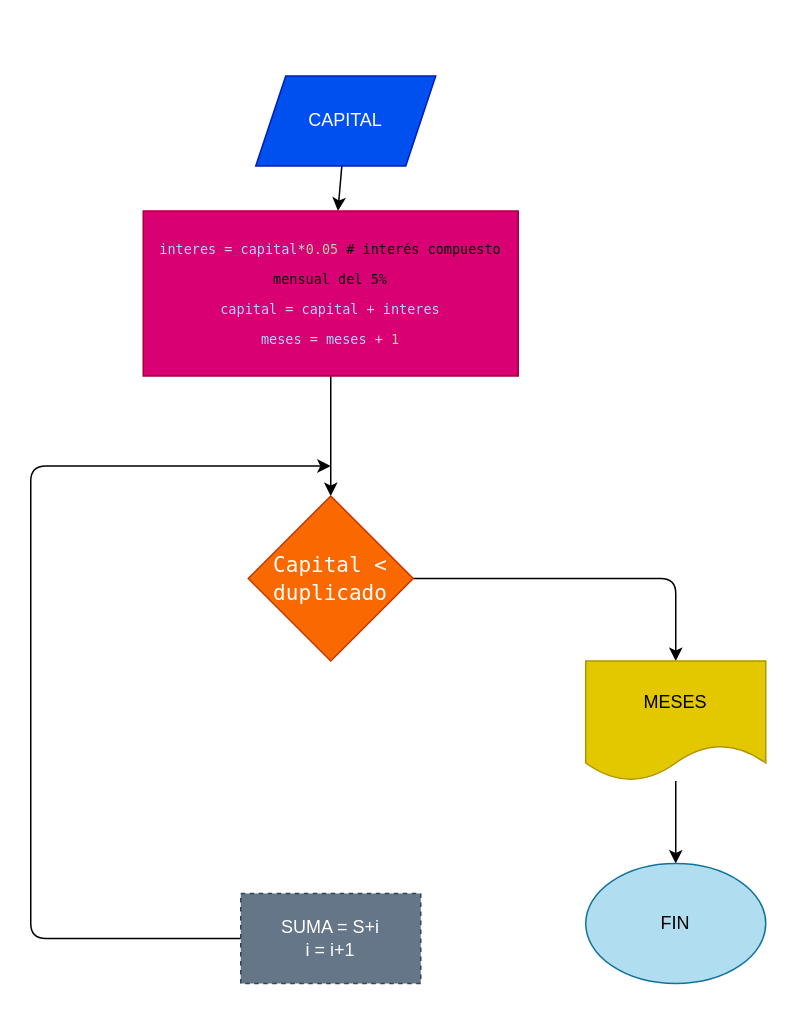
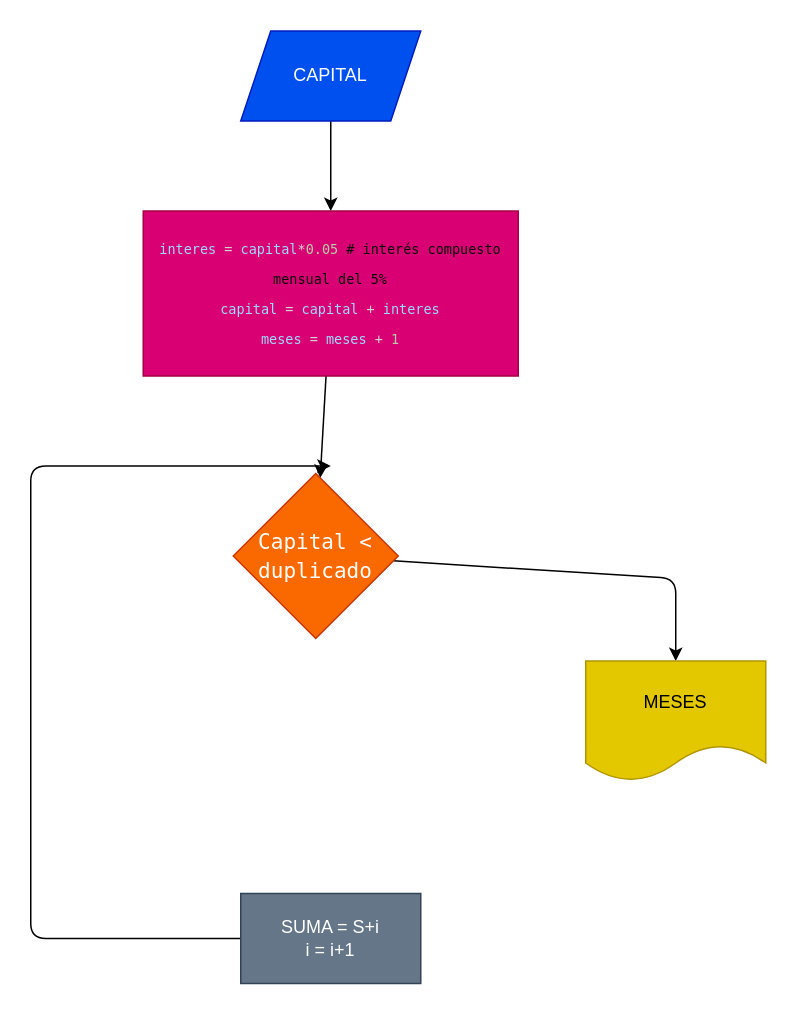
  <mxCell id="0" />
  <mxCell id="1" parent="0" />
  <mxCell id="2" value="" style="edgeStyle=none;html=1;" edge="1" parent="1" source="3" target="5"><mxGeometry relative="1" as="geometry" /></mxCell>
- <mxCell id="3" value="CAPITAL" style="shape=parallelogram;perimeter=parallelogramPerimeter;whiteSpace=wrap;html=1;fixedSize=1;fillColor=#0050ef;fontColor=#ffffff;strokeColor=#001DBC;" vertex="1" parent="1"><mxGeometry x="170" y="50" width="120" height="60" as="geometry" /></mxCell>
+ <mxCell id="3" value="CAPITAL" style="shape=parallelogram;perimeter=parallelogramPerimeter;whiteSpace=wrap;html=1;fixedSize=1;fillColor=#0050ef;fontColor=#ffffff;strokeColor=#001DBC;" vertex="1" parent="1"><mxGeometry x="160" y="20" width="120" height="60" as="geometry" /></mxCell>
  <mxCell id="4" value="" style="edgeStyle=none;html=1;" edge="1" parent="1" source="5" target="7"><mxGeometry relative="1" as="geometry" /></mxCell>
  <mxCell id="5" value="&lt;div style=&quot;font-family: &amp;quot;Droid Sans Mono&amp;quot;, &amp;quot;monospace&amp;quot;, monospace; line-height: 19px;&quot;&gt;&lt;div style=&quot;&quot;&gt;&lt;font style=&quot;font-size: 9px;&quot;&gt;&lt;span style=&quot;color: rgb(156, 220, 254);&quot;&gt;interes&lt;/span&gt;&lt;font color=&quot;#d4d4d4&quot;&gt; = &lt;/font&gt;&lt;span style=&quot;color: rgb(156, 220, 254);&quot;&gt;capital&lt;/span&gt;&lt;font color=&quot;#d4d4d4&quot;&gt;*&lt;/font&gt;&lt;span style=&quot;color: rgb(181, 206, 168);&quot;&gt;0.05&lt;/span&gt; &lt;font color=&quot;#080808&quot;&gt;# interés compuesto mensual del 5%&lt;/font&gt;&lt;/font&gt;&lt;/div&gt;&lt;div style=&quot;color: rgb(212, 212, 212);&quot;&gt;    &lt;font style=&quot;font-size: 9px;&quot;&gt;&lt;span style=&quot;color: #9cdcfe;&quot;&gt;capital&lt;/span&gt; = &lt;span style=&quot;color: #9cdcfe;&quot;&gt;capital&lt;/span&gt; + &lt;span style=&quot;color: #9cdcfe;&quot;&gt;interes&lt;/span&gt;&lt;/font&gt;&lt;/div&gt;&lt;div style=&quot;color: rgb(212, 212, 212);&quot;&gt;    &lt;font style=&quot;font-size: 9px;&quot;&gt;&lt;span style=&quot;color: rgb(156, 220, 254);&quot;&gt;meses&lt;/span&gt; = &lt;span style=&quot;color: rgb(156, 220, 254);&quot;&gt;meses&lt;/span&gt; + &lt;span style=&quot;color: rgb(181, 206, 168);&quot;&gt;1&lt;/span&gt;&lt;/font&gt;&lt;/div&gt;&lt;/div&gt;" style="rounded=0;whiteSpace=wrap;html=1;fillColor=#d80073;fontColor=#ffffff;strokeColor=#A50040;" vertex="1" parent="1"><mxGeometry x="95" y="140" width="250" height="110" as="geometry" /></mxCell>
  <mxCell id="6" style="edgeStyle=none;html=1;entryX=0.5;entryY=0;entryDx=0;entryDy=0;" edge="1" parent="1" source="7" target="11"><mxGeometry relative="1" as="geometry"><Array as="points"><mxPoint x="450" y="385" /></Array></mxGeometry></mxCell>
- <mxCell id="7" value="&lt;div style=&quot;font-family: &amp;quot;Droid Sans Mono&amp;quot;, &amp;quot;monospace&amp;quot;, monospace; font-size: 14px; line-height: 19px;&quot;&gt;&lt;font color=&quot;#ffffff&quot;&gt;Capital &amp;lt; duplicado&lt;/font&gt;&lt;/div&gt;" style="rhombus;whiteSpace=wrap;html=1;fillColor=#fa6800;fontColor=#000000;strokeColor=#C73500;" vertex="1" parent="1"><mxGeometry x="165" y="330" width="110" height="110" as="geometry" /></mxCell>
+ <mxCell id="7" value="&lt;div style=&quot;font-family: &amp;quot;Droid Sans Mono&amp;quot;, &amp;quot;monospace&amp;quot;, monospace; font-size: 14px; line-height: 19px;&quot;&gt;&lt;font color=&quot;#ffffff&quot;&gt;Capital &amp;lt; duplicado&lt;/font&gt;&lt;/div&gt;" style="rhombus;whiteSpace=wrap;html=1;fillColor=#fa6800;fontColor=#000000;strokeColor=#C73500;" vertex="1" parent="1"><mxGeometry x="155" y="315" width="110" height="110" as="geometry" /></mxCell>
  <mxCell id="8" style="edgeStyle=none;html=1;" edge="1" parent="1" source="9"><mxGeometry relative="1" as="geometry"><mxPoint x="220" y="310" as="targetPoint" /><Array as="points"><mxPoint x="20" y="625" /><mxPoint x="20" y="440" /><mxPoint x="20" y="310" /></Array></mxGeometry></mxCell>
- <mxCell id="9" value="SUMA = S+i&lt;br&gt;i = i+1" style="rounded=0;whiteSpace=wrap;html=1;fillColor=#647687;fontColor=#ffffff;strokeColor=#314354;dashed=1;" vertex="1" parent="1"><mxGeometry x="160" y="595" width="120" height="60" as="geometry" /></mxCell>
- <mxCell id="10" value="" style="edgeStyle=none;html=1;" edge="1" parent="1" source="11" target="12"><mxGeometry relative="1" as="geometry" /></mxCell>
+ <mxCell id="9" value="SUMA = S+i&lt;br&gt;i = i+1" style="rounded=0;whiteSpace=wrap;html=1;fillColor=#647687;fontColor=#ffffff;strokeColor=#314354;" vertex="1" parent="1"><mxGeometry x="160" y="595" width="120" height="60" as="geometry" /></mxCell>
  <mxCell id="11" value="MESES" style="shape=document;whiteSpace=wrap;html=1;boundedLbl=1;fillColor=#e3c800;fontColor=#000000;strokeColor=#B09500;" vertex="1" parent="1"><mxGeometry x="390" y="440" width="120" height="80" as="geometry" /></mxCell>
- <mxCell id="12" value="FIN" style="ellipse;whiteSpace=wrap;html=1;fillColor=#b1ddf0;strokeColor=#10739e;" vertex="1" parent="1"><mxGeometry x="390" y="575" width="120" height="80" as="geometry" /></mxCell>
